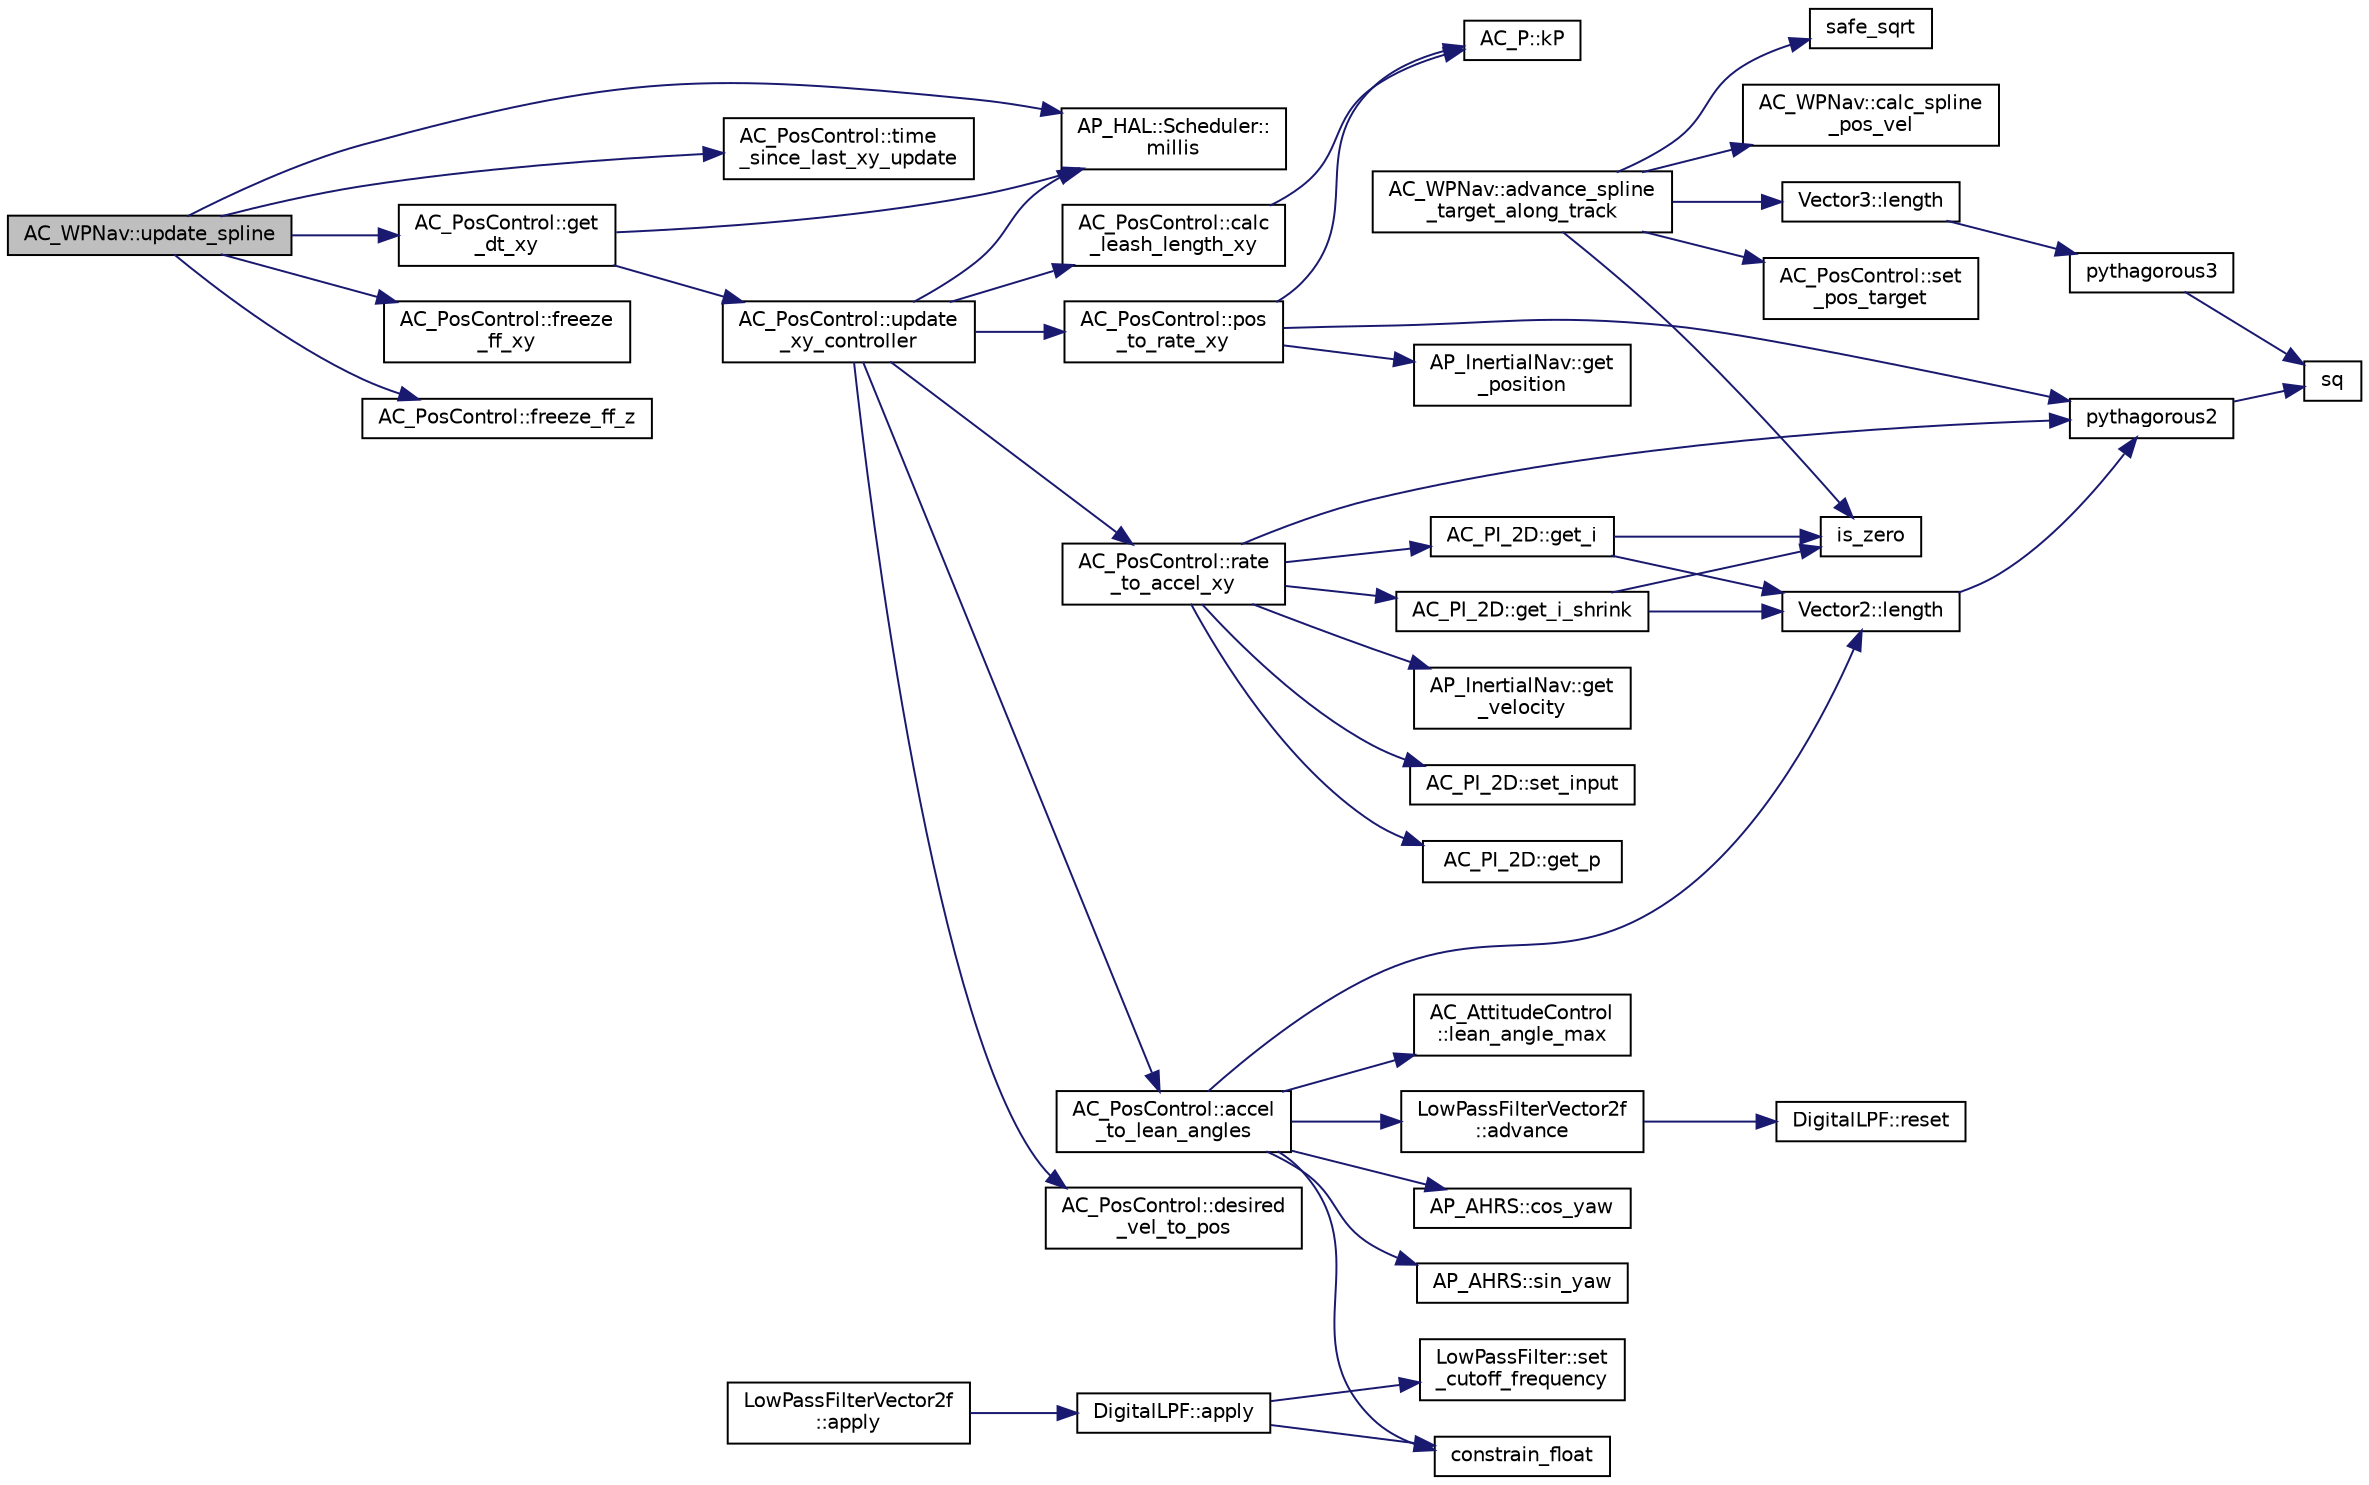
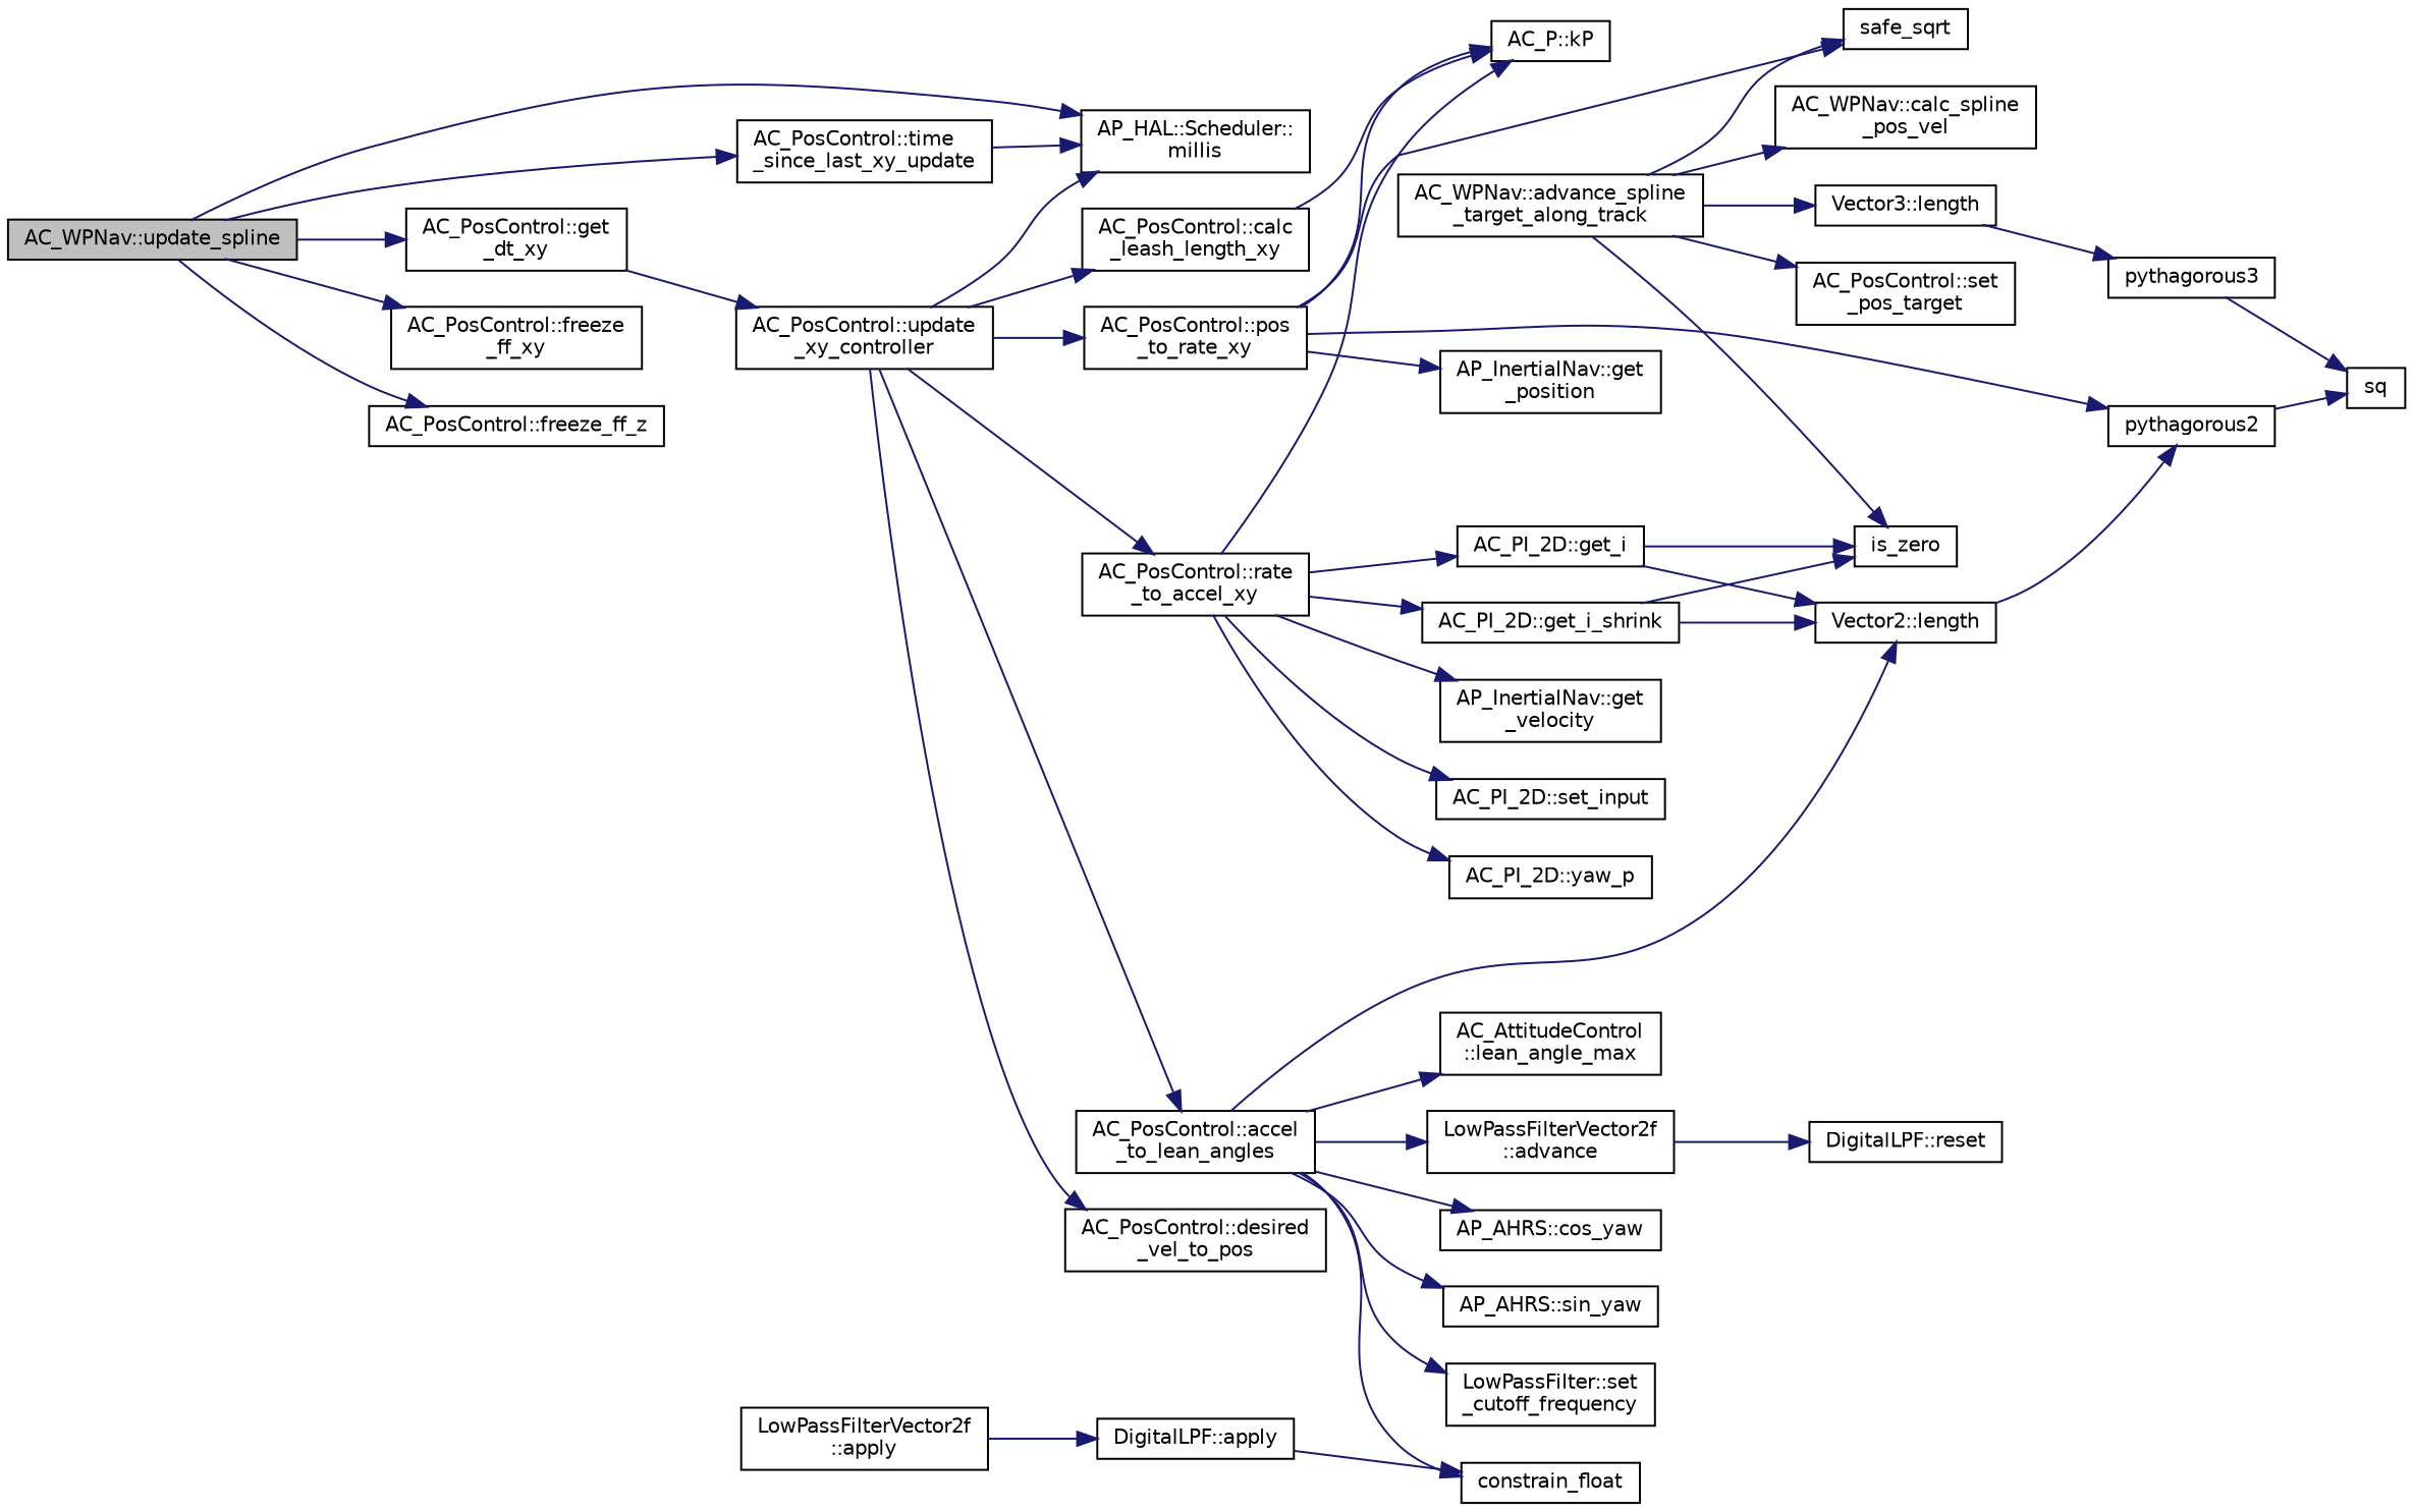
  digraph {
    rankdir=LR
    node [color=black fillcolor=white fontname=Helvetica fontsize=10 shape=record style=filled]
    edge [color=midnightblue fontname=Helvetica fontsize=10 labelfontname=Helvetica labelfontsize=10 style=solid]
    n1 [fillcolor=grey75 fontcolor=black height=0.2 label="AC_WPNav::update_spline" width=0.4]
    n2 [height=0.2 label="AC_PosControl::time\l_since_last_xy_update" width=0.4]
    n3 [height=0.2 label="AP_HAL::Scheduler::\lmillis" width=0.4]
    n4 [height=0.2 label="AC_PosControl::get\l_dt_xy" width=0.4]
    n5 [height=0.2 label="AC_PosControl::freeze\l_ff_xy" width=0.4]
    n6 [height=0.2 label="AC_PosControl::freeze_ff_z" width=0.4]
    n7 [height=0.2 label="AC_PosControl::update\l_xy_controller" width=0.4]
    n8 [height=0.2 label="AC_WPNav::advance_spline\l_target_along_track" width=0.4]
    n9 [height=0.2 label="AC_WPNav::calc_spline\l_pos_vel" width=0.4]
    n10 [height=0.2 label=safe_sqrt width=0.4]
    n11 [height=0.2 label="Vector3::length" width=0.4]
    n12 [height=0.2 label=is_zero width=0.4]
    n13 [height=0.2 label="AC_PosControl::set\l_pos_target" width=0.4]
    n14 [height=0.2 label="AC_PosControl::calc\l_leash_length_xy" width=0.4]
    n15 [height=0.2 label="AC_PosControl::desired\l_vel_to_pos" width=0.4]
    n16 [height=0.2 label="AC_PosControl::pos\l_to_rate_xy" width=0.4]
    n17 [height=0.2 label="AC_PosControl::rate\l_to_accel_xy" width=0.4]
    n18 [height=0.2 label="AC_PosControl::accel\l_to_lean_angles" width=0.4]
    n19 [height=0.2 label=pythagorous3 width=0.4]
    n20 [height=0.2 label=sq width=0.4]
    n21 [height=0.2 label="AC_P::kP" width=0.4]
    n22 [height=0.2 label="AP_InertialNav::get\l_position" width=0.4]
    n23 [height=0.2 label=pythagorous2 width=0.4]
    n24 [height=0.2 label="AP_InertialNav::get\l_velocity" width=0.4]
    n25 [height=0.2 label="AC_PI_2D::set_input" width=0.4]
-   n26 [height=0.2 label="AC_PI_2D::get_p" width=0.4]
+   n26 [height=0.2 label="AC_PI_2D::yaw_p" width=0.4]
    n27 [height=0.2 label="AC_PI_2D::get_i" width=0.4]
    n28 [height=0.2 label="AC_PI_2D::get_i_shrink" width=0.4]
    n29 [height=0.2 label="Vector2::length" width=0.4]
    n30 [height=0.2 label="AC_AttitudeControl\l::lean_angle_max" width=0.4]
    n31 [height=0.2 label="LowPassFilterVector2f\l::advance" width=0.4]
    n32 [height=0.2 label="LowPassFilter::set\l_cutoff_frequency" width=0.4]
    n33 [height=0.2 label=constrain_float width=0.4]
    n34 [height=0.2 label="AP_AHRS::cos_yaw" width=0.4]
    n35 [height=0.2 label="AP_AHRS::sin_yaw" width=0.4]
    n36 [height=0.2 label="DigitalLPF::reset" width=0.4]
    n37 [height=0.2 label="LowPassFilterVector2f\l::apply" width=0.4]
    n38 [height=0.2 label="DigitalLPF::apply" width=0.4]
    n1 -> n2
    n1 -> n3
    n1 -> n4
    n1 -> n5
    n1 -> n6
-   n4 -> n3
+   n2 -> n3
    n4 -> n7
    n7 -> n3
    n7 -> n14
    n7 -> n15
    n7 -> n16
    n7 -> n17
    n7 -> n18
    n8 -> n9
    n8 -> n10
    n8 -> n11
    n8 -> n12
    n8 -> n13
    n11 -> n19
    n14 -> n21
+   n16 -> n10
    n16 -> n21
    n16 -> n22
    n16 -> n23
-   n17 -> n23
+   n17 -> n21
    n17 -> n24
    n17 -> n25
    n17 -> n26
    n17 -> n27
    n17 -> n28
    n18 -> n29
    n18 -> n30
    n18 -> n31
-   n38 -> n32
+   n18 -> n32
    n18 -> n33
    n18 -> n34
    n18 -> n35
    n19 -> n20
    n23 -> n20
    n27 -> n12
    n27 -> n29
    n28 -> n12
    n28 -> n29
    n29 -> n23
    n31 -> n36
    n37 -> n38
    n38 -> n33
  }
